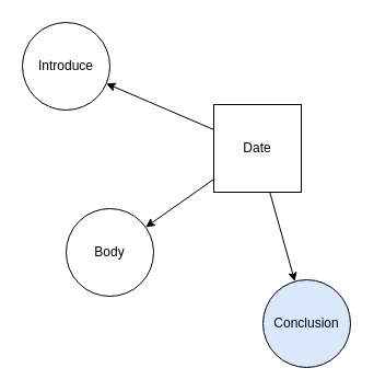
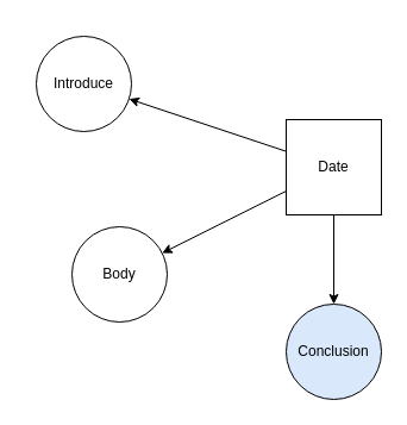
  <mxCell id="0" />
  <mxCell id="1" parent="0" />
  <mxCell id="2" value="" style="rounded=0;orthogonalLoop=1;jettySize=auto;html=1;" edge="1" parent="1" source="5" target="6"><mxGeometry relative="1" as="geometry" /></mxCell>
  <mxCell id="3" value="" style="edgeStyle=none;rounded=0;orthogonalLoop=1;jettySize=auto;html=1;" edge="1" parent="1" source="5" target="7"><mxGeometry relative="1" as="geometry" /></mxCell>
  <mxCell id="4" value="" style="edgeStyle=none;rounded=0;orthogonalLoop=1;jettySize=auto;html=1;" edge="1" parent="1" source="5" target="8"><mxGeometry relative="1" as="geometry" /></mxCell>
- <mxCell id="5" value="Date" style="whiteSpace=wrap;html=1;aspect=fixed;" vertex="1" parent="1"><mxGeometry x="195" y="95" width="80" height="80" as="geometry" /></mxCell>
- <mxCell id="6" value="Introduce" style="ellipse;whiteSpace=wrap;html=1;" vertex="1" parent="1"><mxGeometry x="20" y="20" width="80" height="80" as="geometry" /></mxCell>
+ <mxCell id="5" value="Date" style="whiteSpace=wrap;html=1;aspect=fixed;" vertex="1" parent="1"><mxGeometry x="240" y="100" width="80" height="80" as="geometry" /></mxCell>
+ <mxCell id="6" value="Introduce" style="ellipse;whiteSpace=wrap;html=1;" vertex="1" parent="1"><mxGeometry x="30" y="30" width="80" height="80" as="geometry" /></mxCell>
  <mxCell id="7" value="Body" style="ellipse;whiteSpace=wrap;html=1;" vertex="1" parent="1"><mxGeometry x="60" y="190" width="80" height="80" as="geometry" /></mxCell>
  <mxCell id="8" value="Conclusion" style="ellipse;whiteSpace=wrap;html=1;fillColor=#dae8fc;" vertex="1" parent="1"><mxGeometry x="240" y="255" width="80" height="80" as="geometry" /></mxCell>
